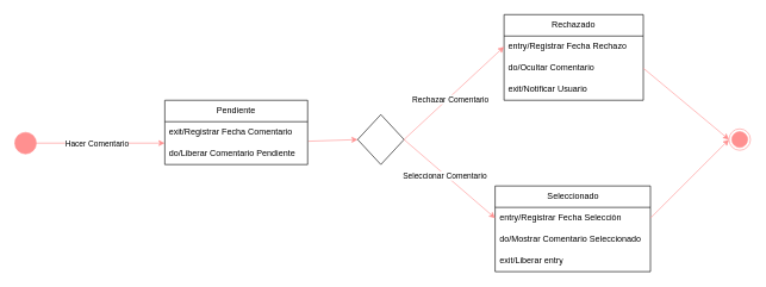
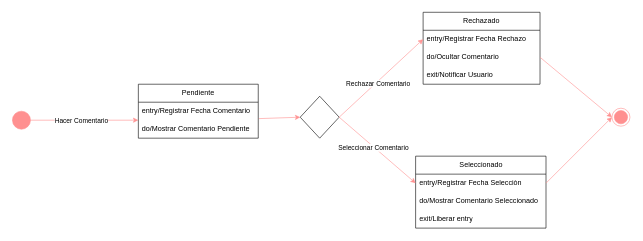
  <mxCell id="0" />
  <mxCell id="1" parent="0" />
  <mxCell id="2" style="edgeStyle=orthogonalEdgeStyle;rounded=0;orthogonalLoop=1;jettySize=auto;html=1;exitX=1;exitY=0.5;exitDx=0;exitDy=0;entryX=-0.001;entryY=-0.004;entryDx=0;entryDy=0;entryPerimeter=0;strokeColor=light-dark(#FF9090,#FF9090);" parent="1" source="4" target="9" edge="1"><mxGeometry relative="1" as="geometry"><mxPoint x="229" y="200" as="targetPoint" /><Array as="points"><mxPoint x="220" y="200" /></Array></mxGeometry></mxCell>
  <mxCell id="3" value="Hacer Comentario" style="edgeLabel;html=1;align=center;verticalAlign=middle;resizable=0;points=[];" parent="2" connectable="0" vertex="1"><mxGeometry x="-0.264" y="1" relative="1" as="geometry"><mxPoint x="18" y="1" as="offset" /></mxGeometry></mxCell>
  <mxCell id="4" value="" style="ellipse;fillColor=strokeColor;html=1;strokeColor=light-dark(#FF9090,#FF9090);" parent="1" vertex="1"><mxGeometry x="20" y="185" width="30" height="30" as="geometry" /></mxCell>
  <mxCell id="5" style="rounded=0;orthogonalLoop=1;jettySize=auto;html=1;entryX=0;entryY=0.5;entryDx=0;entryDy=0;strokeColor=light-dark(#FF9090,#FF9090);exitX=1.005;exitY=0.912;exitDx=0;exitDy=0;exitPerimeter=0;" parent="1" source="8" target="14" edge="1"><mxGeometry relative="1" as="geometry"><mxPoint x="400" y="195" as="sourcePoint" /><mxPoint x="550" y="195.02" as="targetPoint" /></mxGeometry></mxCell>
  <mxCell id="6" value="" style="ellipse;html=1;shape=endState;fillColor=strokeColor;strokeColor=light-dark(#FF9090,#FF9090);" parent="1" vertex="1"><mxGeometry x="1020" y="180" width="30" height="30" as="geometry" /></mxCell>
  <mxCell id="7" value="Pendiente" style="swimlane;fontStyle=0;childLayout=stackLayout;horizontal=1;startSize=30;horizontalStack=0;resizeParent=1;resizeParentMax=0;resizeLast=0;collapsible=1;marginBottom=0;whiteSpace=wrap;html=1;" parent="1" vertex="1"><mxGeometry x="230" y="140" width="200" height="90" as="geometry" /></mxCell>
- <mxCell id="8" value="exit/Registrar Fecha Comentario" style="text;strokeColor=none;fillColor=none;align=left;verticalAlign=middle;spacingLeft=4;spacingRight=4;overflow=hidden;points=[[0,0.5],[1,0.5]];portConstraint=eastwest;rotatable=0;whiteSpace=wrap;html=1;" parent="7" vertex="1"><mxGeometry y="30" width="200" height="30" as="geometry" /></mxCell>
- <mxCell id="9" value="do/Liberar Comentario Pendiente&amp;nbsp;" style="text;strokeColor=none;fillColor=none;align=left;verticalAlign=middle;spacingLeft=4;spacingRight=4;overflow=hidden;points=[[0,0.5],[1,0.5]];portConstraint=eastwest;rotatable=0;whiteSpace=wrap;html=1;" parent="7" vertex="1"><mxGeometry y="60" width="200" height="30" as="geometry" /></mxCell>
+ <mxCell id="8" value="entry/Registrar Fecha Comentario" style="text;strokeColor=none;fillColor=none;align=left;verticalAlign=middle;spacingLeft=4;spacingRight=4;overflow=hidden;points=[[0,0.5],[1,0.5]];portConstraint=eastwest;rotatable=0;whiteSpace=wrap;html=1;" parent="7" vertex="1"><mxGeometry y="30" width="200" height="30" as="geometry" /></mxCell>
+ <mxCell id="9" value="do/Mostrar Comentario Pendiente&amp;nbsp;" style="text;strokeColor=none;fillColor=none;align=left;verticalAlign=middle;spacingLeft=4;spacingRight=4;overflow=hidden;points=[[0,0.5],[1,0.5]];portConstraint=eastwest;rotatable=0;whiteSpace=wrap;html=1;" parent="7" vertex="1"><mxGeometry y="60" width="200" height="30" as="geometry" /></mxCell>
  <mxCell id="10" value="Rechazado" style="swimlane;fontStyle=0;childLayout=stackLayout;horizontal=1;startSize=30;horizontalStack=0;resizeParent=1;resizeParentMax=0;resizeLast=0;collapsible=1;marginBottom=0;whiteSpace=wrap;html=1;" parent="1" vertex="1"><mxGeometry x="705" y="20" width="195" height="120" as="geometry" /></mxCell>
  <mxCell id="11" value="entry/Registrar Fecha Rechazo" style="text;strokeColor=none;fillColor=none;align=left;verticalAlign=middle;spacingLeft=4;spacingRight=4;overflow=hidden;points=[[0,0.5],[1,0.5]];portConstraint=eastwest;rotatable=0;whiteSpace=wrap;html=1;" parent="10" vertex="1"><mxGeometry y="30" width="195" height="30" as="geometry" /></mxCell>
  <mxCell id="12" value="do/Ocultar Comentario" style="text;strokeColor=none;fillColor=none;align=left;verticalAlign=middle;spacingLeft=4;spacingRight=4;overflow=hidden;points=[[0,0.5],[1,0.5]];portConstraint=eastwest;rotatable=0;whiteSpace=wrap;html=1;" parent="10" vertex="1"><mxGeometry y="60" width="195" height="30" as="geometry" /></mxCell>
  <mxCell id="13" value="exit/Notificar Usuario&amp;nbsp;" style="text;strokeColor=none;fillColor=none;align=left;verticalAlign=middle;spacingLeft=4;spacingRight=4;overflow=hidden;points=[[0,0.5],[1,0.5]];portConstraint=eastwest;rotatable=0;whiteSpace=wrap;html=1;" parent="10" vertex="1"><mxGeometry y="90" width="195" height="30" as="geometry" /></mxCell>
  <mxCell id="14" value="" style="rhombus;whiteSpace=wrap;html=1;" parent="1" vertex="1"><mxGeometry x="500" y="160" width="65" height="70" as="geometry" /></mxCell>
  <mxCell id="15" value="Seleccionado" style="swimlane;fontStyle=0;childLayout=stackLayout;horizontal=1;startSize=30;horizontalStack=0;resizeParent=1;resizeParentMax=0;resizeLast=0;collapsible=1;marginBottom=0;whiteSpace=wrap;html=1;" parent="1" vertex="1"><mxGeometry x="692.5" y="260" width="217.5" height="120" as="geometry" /></mxCell>
  <mxCell id="16" value="entry/Registrar Fecha Selecciòn" style="text;strokeColor=none;fillColor=none;align=left;verticalAlign=middle;spacingLeft=4;spacingRight=4;overflow=hidden;points=[[0,0.5],[1,0.5]];portConstraint=eastwest;rotatable=0;whiteSpace=wrap;html=1;" parent="15" vertex="1"><mxGeometry y="30" width="217.5" height="30" as="geometry" /></mxCell>
  <mxCell id="17" value="do/Mostrar Comentario Seleccionado" style="text;strokeColor=none;fillColor=none;align=left;verticalAlign=middle;spacingLeft=4;spacingRight=4;overflow=hidden;points=[[0,0.5],[1,0.5]];portConstraint=eastwest;rotatable=0;whiteSpace=wrap;html=1;" parent="15" vertex="1"><mxGeometry y="60" width="217.5" height="30" as="geometry" /></mxCell>
  <mxCell id="18" value="exit/Liberar entry" style="text;strokeColor=none;fillColor=none;align=left;verticalAlign=middle;spacingLeft=4;spacingRight=4;overflow=hidden;points=[[0,0.5],[1,0.5]];portConstraint=eastwest;rotatable=0;whiteSpace=wrap;html=1;" parent="15" vertex="1"><mxGeometry y="90" width="217.5" height="30" as="geometry" /></mxCell>
  <mxCell id="19" style="rounded=0;orthogonalLoop=1;jettySize=auto;html=1;entryX=0;entryY=0.5;entryDx=0;entryDy=0;exitX=1;exitY=0.5;exitDx=0;exitDy=0;strokeColor=light-dark(#FF9090,#FF9090);" parent="1" source="14" target="11" edge="1"><mxGeometry relative="1" as="geometry"><mxPoint x="580" y="180" as="sourcePoint" /><mxPoint x="735" y="180" as="targetPoint" /></mxGeometry></mxCell>
  <mxCell id="20" value="&lt;font style=&quot;vertical-align: inherit;&quot;&gt;&lt;font style=&quot;vertical-align: inherit;&quot;&gt;Rechazar Comentario&lt;/font&gt;&lt;/font&gt;" style="edgeLabel;html=1;align=center;verticalAlign=middle;resizable=0;points=[];" parent="19" connectable="0" vertex="1"><mxGeometry x="-0.107" y="-2" relative="1" as="geometry"><mxPoint x="1" as="offset" /></mxGeometry></mxCell>
  <mxCell id="21" style="rounded=0;orthogonalLoop=1;jettySize=auto;html=1;entryX=0;entryY=0.5;entryDx=0;entryDy=0;exitX=1;exitY=0.5;exitDx=0;exitDy=0;strokeColor=light-dark(#FF9090,#FF9090);" parent="1" source="14" target="16" edge="1"><mxGeometry relative="1" as="geometry"><mxPoint x="590" y="290" as="sourcePoint" /><mxPoint x="730" y="160" as="targetPoint" /></mxGeometry></mxCell>
  <mxCell id="22" value="&lt;font style=&quot;vertical-align: inherit;&quot;&gt;&lt;font style=&quot;vertical-align: inherit;&quot;&gt;Seleccionar Comentario&lt;/font&gt;&lt;/font&gt;" style="edgeLabel;html=1;align=center;verticalAlign=middle;resizable=0;points=[];" parent="21" connectable="0" vertex="1"><mxGeometry x="-0.107" y="-2" relative="1" as="geometry"><mxPoint x="1" as="offset" /></mxGeometry></mxCell>
  <mxCell id="23" style="rounded=0;orthogonalLoop=1;jettySize=auto;html=1;entryX=0;entryY=0.5;entryDx=0;entryDy=0;exitX=1;exitY=0.5;exitDx=0;exitDy=0;strokeColor=light-dark(#FF9090,#FF9090);" parent="1" source="12" target="6" edge="1"><mxGeometry relative="1" as="geometry"><mxPoint x="1170" y="65" as="sourcePoint" /><mxPoint x="1094" y="61" as="targetPoint" /></mxGeometry></mxCell>
  <mxCell id="24" style="rounded=0;orthogonalLoop=1;jettySize=auto;html=1;entryX=0;entryY=0.5;entryDx=0;entryDy=0;exitX=1;exitY=0.5;exitDx=0;exitDy=0;strokeColor=light-dark(#FF9090,#FF9090);" parent="1" source="16" target="6" edge="1"><mxGeometry relative="1" as="geometry"><mxPoint x="1200" y="80" as="sourcePoint" /><mxPoint x="1340" y="225" as="targetPoint" /></mxGeometry></mxCell>
